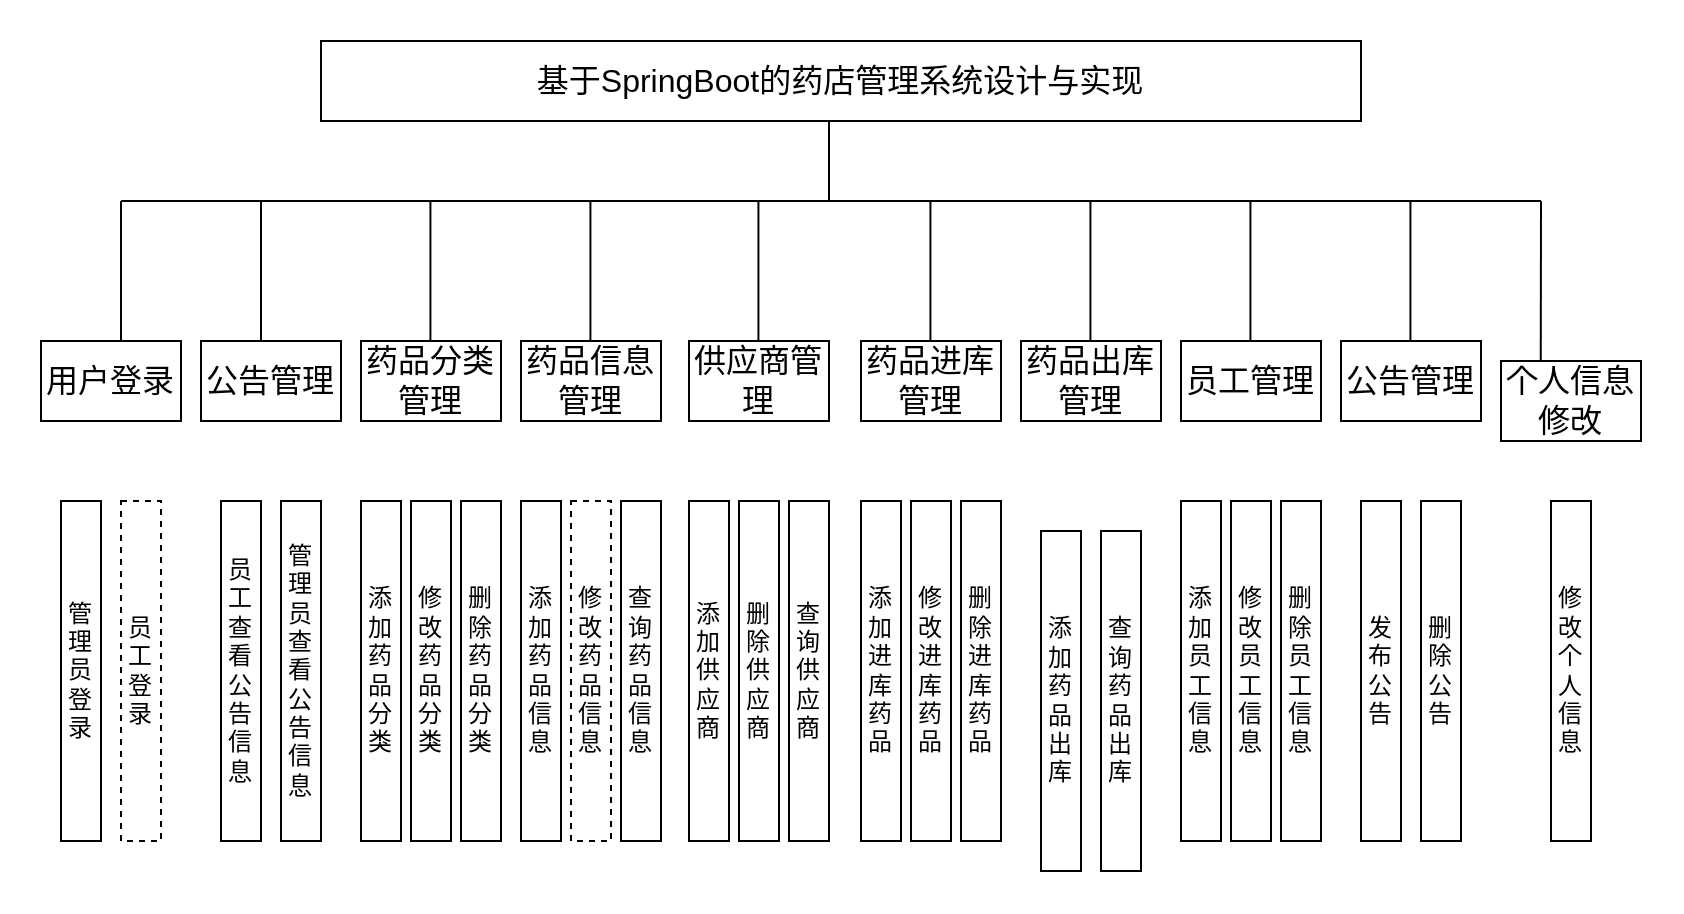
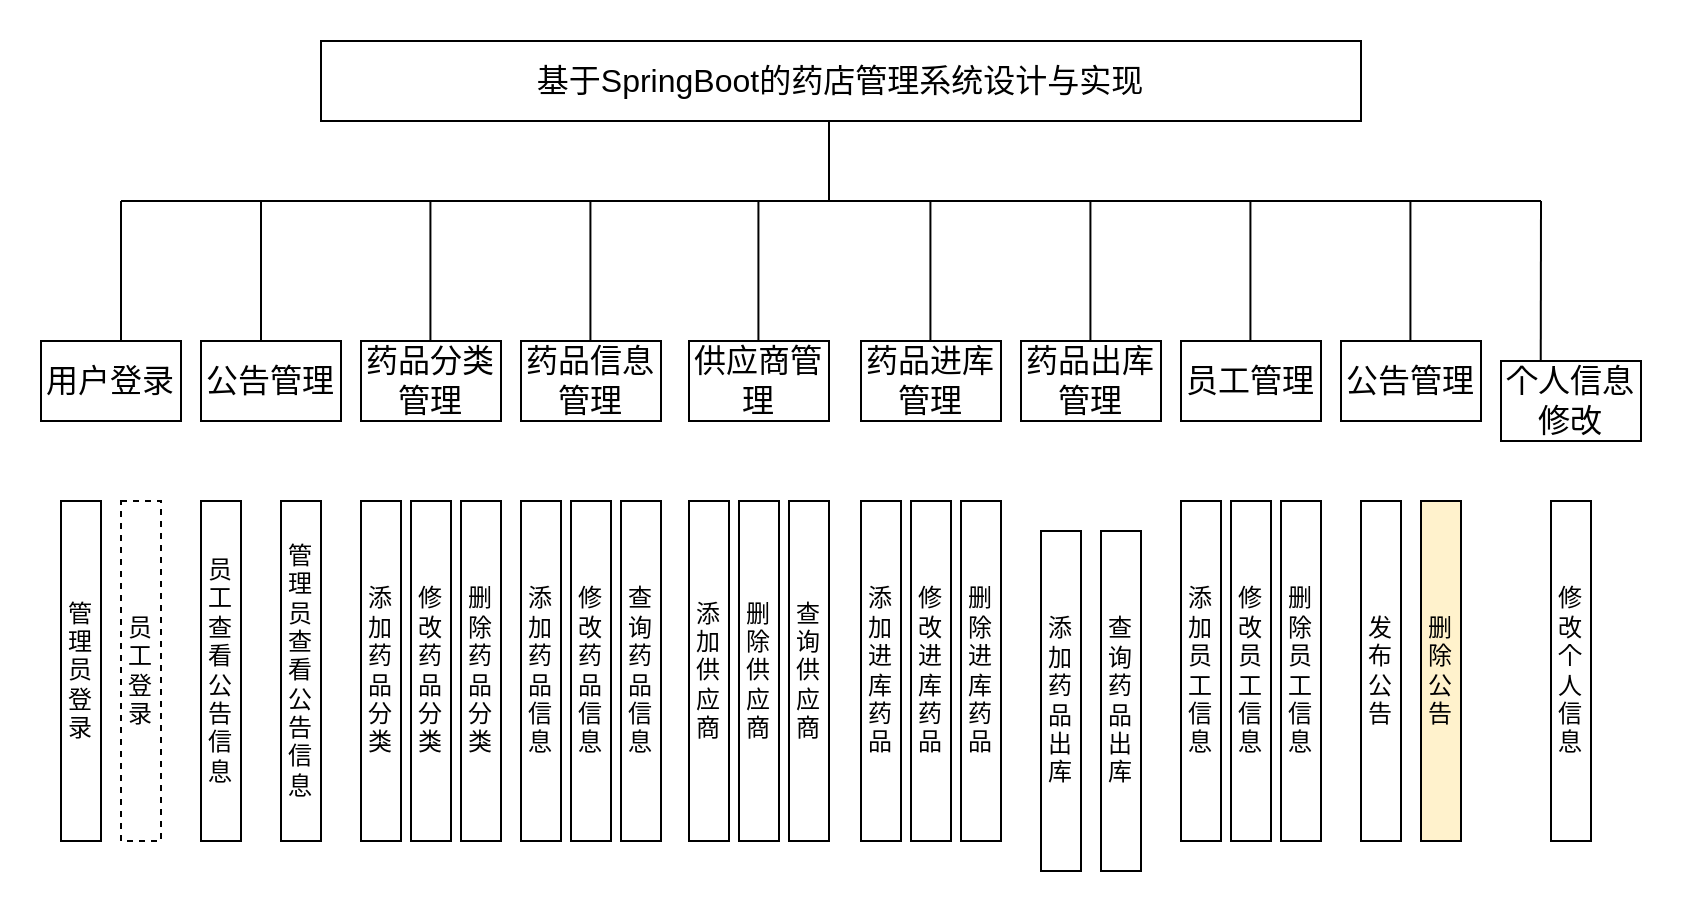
  <mxCell id="0" />
  <mxCell id="1" parent="0" />
  <mxCell id="2" value="&lt;font style=&quot;font-size: 16px;&quot;&gt;基于SpringBoot的药店管理系统设计与实现&lt;/font&gt;" style="rounded=0;whiteSpace=wrap;html=1;" vertex="1" parent="1"><mxGeometry x="160" y="20" width="520" height="40" as="geometry" /></mxCell>
  <mxCell id="3" value="&lt;font style=&quot;font-size: 12px;&quot;&gt;管理员登录&lt;/font&gt;" style="rounded=0;whiteSpace=wrap;html=1;" vertex="1" parent="1"><mxGeometry x="30" y="250" width="20" height="170" as="geometry" /></mxCell>
  <mxCell id="4" value="&lt;font style=&quot;font-size: 16px;&quot;&gt;用户登录&lt;/font&gt;" style="rounded=0;whiteSpace=wrap;html=1;" vertex="1" parent="1"><mxGeometry x="20" y="170" width="70" height="40" as="geometry" /></mxCell>
  <mxCell id="5" value="&lt;font style=&quot;font-size: 16px;&quot;&gt;公告管理&lt;/font&gt;" style="rounded=0;whiteSpace=wrap;html=1;" vertex="1" parent="1"><mxGeometry x="100" y="170" width="70" height="40" as="geometry" /></mxCell>
  <mxCell id="6" value="&lt;span style=&quot;font-size: 16px;&quot;&gt;药品分类管理&lt;/span&gt;" style="rounded=0;whiteSpace=wrap;html=1;" vertex="1" parent="1"><mxGeometry x="180" y="170" width="70" height="40" as="geometry" /></mxCell>
  <mxCell id="7" value="&lt;span style=&quot;font-size: 16px;&quot;&gt;药品信息管理&lt;/span&gt;" style="rounded=0;whiteSpace=wrap;html=1;" vertex="1" parent="1"><mxGeometry x="260" y="170" width="70" height="40" as="geometry" /></mxCell>
  <mxCell id="8" value="&lt;span style=&quot;font-size: 16px;&quot;&gt;供应商管理&lt;/span&gt;" style="rounded=0;whiteSpace=wrap;html=1;" vertex="1" parent="1"><mxGeometry x="344" y="170" width="70" height="40" as="geometry" /></mxCell>
  <mxCell id="9" value="&lt;span style=&quot;font-size: 16px;&quot;&gt;药品进库管理&lt;/span&gt;" style="rounded=0;whiteSpace=wrap;html=1;" vertex="1" parent="1"><mxGeometry x="430" y="170" width="70" height="40" as="geometry" /></mxCell>
  <mxCell id="10" value="&lt;span style=&quot;font-size: 16px;&quot;&gt;药品出库管理&lt;/span&gt;" style="rounded=0;whiteSpace=wrap;html=1;" vertex="1" parent="1"><mxGeometry x="510" y="170" width="70" height="40" as="geometry" /></mxCell>
  <mxCell id="11" value="&lt;span style=&quot;font-size: 16px;&quot;&gt;员工管理&lt;/span&gt;" style="rounded=0;whiteSpace=wrap;html=1;" vertex="1" parent="1"><mxGeometry x="590" y="170" width="70" height="40" as="geometry" /></mxCell>
  <mxCell id="12" value="&lt;font style=&quot;font-size: 16px;&quot;&gt;公告管理&lt;/font&gt;" style="rounded=0;whiteSpace=wrap;html=1;" vertex="1" parent="1"><mxGeometry x="670" y="170" width="70" height="40" as="geometry" /></mxCell>
  <mxCell id="13" value="&lt;span style=&quot;font-size: 16px;&quot;&gt;个人信息修改&lt;/span&gt;" style="rounded=0;whiteSpace=wrap;html=1;" vertex="1" parent="1"><mxGeometry x="750" y="180" width="70" height="40" as="geometry" /></mxCell>
  <mxCell id="14" value="&lt;font style=&quot;font-size: 12px;&quot;&gt;员工登录&lt;/font&gt;" style="rounded=0;whiteSpace=wrap;html=1;dashed=1;" vertex="1" parent="1"><mxGeometry x="60" y="250" width="20" height="170" as="geometry" /></mxCell>
- <mxCell id="15" value="&lt;font style=&quot;font-size: 12px;&quot;&gt;员工查看公告信息&lt;/font&gt;" style="rounded=0;whiteSpace=wrap;html=1;" vertex="1" parent="1"><mxGeometry x="110" y="250" width="20" height="170" as="geometry" /></mxCell>
+ <mxCell id="15" value="&lt;font style=&quot;font-size: 12px;&quot;&gt;员工查看公告信息&lt;/font&gt;" style="rounded=0;whiteSpace=wrap;html=1;" vertex="1" parent="1"><mxGeometry x="100" y="250" width="20" height="170" as="geometry" /></mxCell>
  <mxCell id="16" value="&lt;font style=&quot;font-size: 12px;&quot;&gt;管理员查看公告信息&lt;/font&gt;" style="rounded=0;whiteSpace=wrap;html=1;" vertex="1" parent="1"><mxGeometry x="140" y="250" width="20" height="170" as="geometry" /></mxCell>
  <mxCell id="17" value="添加药品分类" style="rounded=0;whiteSpace=wrap;html=1;" vertex="1" parent="1"><mxGeometry x="180" y="250" width="20" height="170" as="geometry" /></mxCell>
  <mxCell id="18" value="修改药品分类" style="rounded=0;whiteSpace=wrap;html=1;" vertex="1" parent="1"><mxGeometry x="205" y="250" width="20" height="170" as="geometry" /></mxCell>
  <mxCell id="19" value="删除药品分类" style="rounded=0;whiteSpace=wrap;html=1;" vertex="1" parent="1"><mxGeometry x="230" y="250" width="20" height="170" as="geometry" /></mxCell>
  <mxCell id="20" value="添加药品信息" style="rounded=0;whiteSpace=wrap;html=1;" vertex="1" parent="1"><mxGeometry x="260" y="250" width="20" height="170" as="geometry" /></mxCell>
- <mxCell id="21" value="修改药品信息" style="rounded=0;whiteSpace=wrap;html=1;dashed=1;" vertex="1" parent="1"><mxGeometry x="285" y="250" width="20" height="170" as="geometry" /></mxCell>
+ <mxCell id="21" value="修改药品信息" style="rounded=0;whiteSpace=wrap;html=1;" vertex="1" parent="1"><mxGeometry x="285" y="250" width="20" height="170" as="geometry" /></mxCell>
  <mxCell id="22" value="查询药品信息" style="rounded=0;whiteSpace=wrap;html=1;" vertex="1" parent="1"><mxGeometry x="310" y="250" width="20" height="170" as="geometry" /></mxCell>
  <mxCell id="23" value="添加供应商" style="rounded=0;whiteSpace=wrap;html=1;" vertex="1" parent="1"><mxGeometry x="344" y="250" width="20" height="170" as="geometry" /></mxCell>
  <mxCell id="24" value="删除供应商" style="rounded=0;whiteSpace=wrap;html=1;" vertex="1" parent="1"><mxGeometry x="369" y="250" width="20" height="170" as="geometry" /></mxCell>
  <mxCell id="25" value="查询供应商" style="rounded=0;whiteSpace=wrap;html=1;" vertex="1" parent="1"><mxGeometry x="394" y="250" width="20" height="170" as="geometry" /></mxCell>
  <mxCell id="26" value="添加进库药品" style="rounded=0;whiteSpace=wrap;html=1;" vertex="1" parent="1"><mxGeometry x="430" y="250" width="20" height="170" as="geometry" /></mxCell>
  <mxCell id="27" value="修改进库药品" style="rounded=0;whiteSpace=wrap;html=1;" vertex="1" parent="1"><mxGeometry x="455" y="250" width="20" height="170" as="geometry" /></mxCell>
  <mxCell id="28" value="删除进库药品" style="rounded=0;whiteSpace=wrap;html=1;" vertex="1" parent="1"><mxGeometry x="480" y="250" width="20" height="170" as="geometry" /></mxCell>
  <mxCell id="29" value="添加药品出库" style="rounded=0;whiteSpace=wrap;html=1;" vertex="1" parent="1"><mxGeometry x="520" y="265" width="20" height="170" as="geometry" /></mxCell>
  <mxCell id="30" value="查询药品出库" style="rounded=0;whiteSpace=wrap;html=1;" vertex="1" parent="1"><mxGeometry x="550" y="265" width="20" height="170" as="geometry" /></mxCell>
  <mxCell id="31" value="添加员工信息" style="rounded=0;whiteSpace=wrap;html=1;" vertex="1" parent="1"><mxGeometry x="590" y="250" width="20" height="170" as="geometry" /></mxCell>
  <mxCell id="32" value="修改员工信息" style="rounded=0;whiteSpace=wrap;html=1;" vertex="1" parent="1"><mxGeometry x="615" y="250" width="20" height="170" as="geometry" /></mxCell>
  <mxCell id="33" value="删除员工信息" style="rounded=0;whiteSpace=wrap;html=1;" vertex="1" parent="1"><mxGeometry x="640" y="250" width="20" height="170" as="geometry" /></mxCell>
  <mxCell id="34" value="发布公告" style="rounded=0;whiteSpace=wrap;html=1;" vertex="1" parent="1"><mxGeometry x="680" y="250" width="20" height="170" as="geometry" /></mxCell>
- <mxCell id="35" value="删除公告" style="rounded=0;whiteSpace=wrap;html=1;" vertex="1" parent="1"><mxGeometry x="710" y="250" width="20" height="170" as="geometry" /></mxCell>
+ <mxCell id="35" value="删除公告" style="rounded=0;whiteSpace=wrap;html=1;fillColor=#fff2cc;" vertex="1" parent="1"><mxGeometry x="710" y="250" width="20" height="170" as="geometry" /></mxCell>
  <mxCell id="36" value="修改个人信息" style="rounded=0;whiteSpace=wrap;html=1;" vertex="1" parent="1"><mxGeometry x="775" y="250" width="20" height="170" as="geometry" /></mxCell>
  <mxCell id="37" value="" style="endArrow=none;html=1;rounded=0;" edge="1" parent="1"><mxGeometry width="50" height="50" relative="1" as="geometry"><mxPoint x="60" y="170" as="sourcePoint" /><mxPoint x="60" y="100" as="targetPoint" /></mxGeometry></mxCell>
  <mxCell id="38" value="" style="endArrow=none;html=1;rounded=0;exitX=0.284;exitY=-0.002;exitDx=0;exitDy=0;exitPerimeter=0;" edge="1" parent="1" source="13"><mxGeometry width="50" height="50" relative="1" as="geometry"><mxPoint x="775" y="170" as="sourcePoint" /><mxPoint x="770" y="100" as="targetPoint" /></mxGeometry></mxCell>
  <mxCell id="39" value="" style="endArrow=none;html=1;rounded=0;" edge="1" parent="1"><mxGeometry width="50" height="50" relative="1" as="geometry"><mxPoint x="60" y="100" as="sourcePoint" /><mxPoint x="770" y="100" as="targetPoint" /></mxGeometry></mxCell>
  <mxCell id="40" value="" style="endArrow=none;html=1;rounded=0;" edge="1" parent="1"><mxGeometry width="50" height="50" relative="1" as="geometry"><mxPoint x="130" y="170" as="sourcePoint" /><mxPoint x="130" y="100" as="targetPoint" /></mxGeometry></mxCell>
  <mxCell id="41" value="" style="endArrow=none;html=1;rounded=0;" edge="1" parent="1"><mxGeometry width="50" height="50" relative="1" as="geometry"><mxPoint x="214.71" y="170" as="sourcePoint" /><mxPoint x="214.71" y="100" as="targetPoint" /></mxGeometry></mxCell>
  <mxCell id="42" value="" style="endArrow=none;html=1;rounded=0;" edge="1" parent="1"><mxGeometry width="50" height="50" relative="1" as="geometry"><mxPoint x="294.71" y="170" as="sourcePoint" /><mxPoint x="294.71" y="100" as="targetPoint" /></mxGeometry></mxCell>
  <mxCell id="43" value="" style="endArrow=none;html=1;rounded=0;" edge="1" parent="1"><mxGeometry width="50" height="50" relative="1" as="geometry"><mxPoint x="378.71" y="170" as="sourcePoint" /><mxPoint x="378.71" y="100" as="targetPoint" /></mxGeometry></mxCell>
  <mxCell id="44" value="" style="endArrow=none;html=1;rounded=0;" edge="1" parent="1"><mxGeometry width="50" height="50" relative="1" as="geometry"><mxPoint x="464.71" y="170" as="sourcePoint" /><mxPoint x="464.71" y="100" as="targetPoint" /></mxGeometry></mxCell>
  <mxCell id="45" value="" style="endArrow=none;html=1;rounded=0;" edge="1" parent="1"><mxGeometry width="50" height="50" relative="1" as="geometry"><mxPoint x="544.71" y="170" as="sourcePoint" /><mxPoint x="544.71" y="100" as="targetPoint" /></mxGeometry></mxCell>
  <mxCell id="46" value="" style="endArrow=none;html=1;rounded=0;" edge="1" parent="1"><mxGeometry width="50" height="50" relative="1" as="geometry"><mxPoint x="624.71" y="170" as="sourcePoint" /><mxPoint x="624.71" y="100" as="targetPoint" /></mxGeometry></mxCell>
  <mxCell id="47" value="" style="endArrow=none;html=1;rounded=0;" edge="1" parent="1"><mxGeometry width="50" height="50" relative="1" as="geometry"><mxPoint x="704.71" y="170" as="sourcePoint" /><mxPoint x="704.71" y="100" as="targetPoint" /></mxGeometry></mxCell>
  <mxCell id="48" value="" style="endArrow=none;html=1;rounded=0;" edge="1" parent="1"><mxGeometry width="50" height="50" relative="1" as="geometry"><mxPoint x="414" y="100" as="sourcePoint" /><mxPoint x="414" y="60" as="targetPoint" /></mxGeometry></mxCell>
